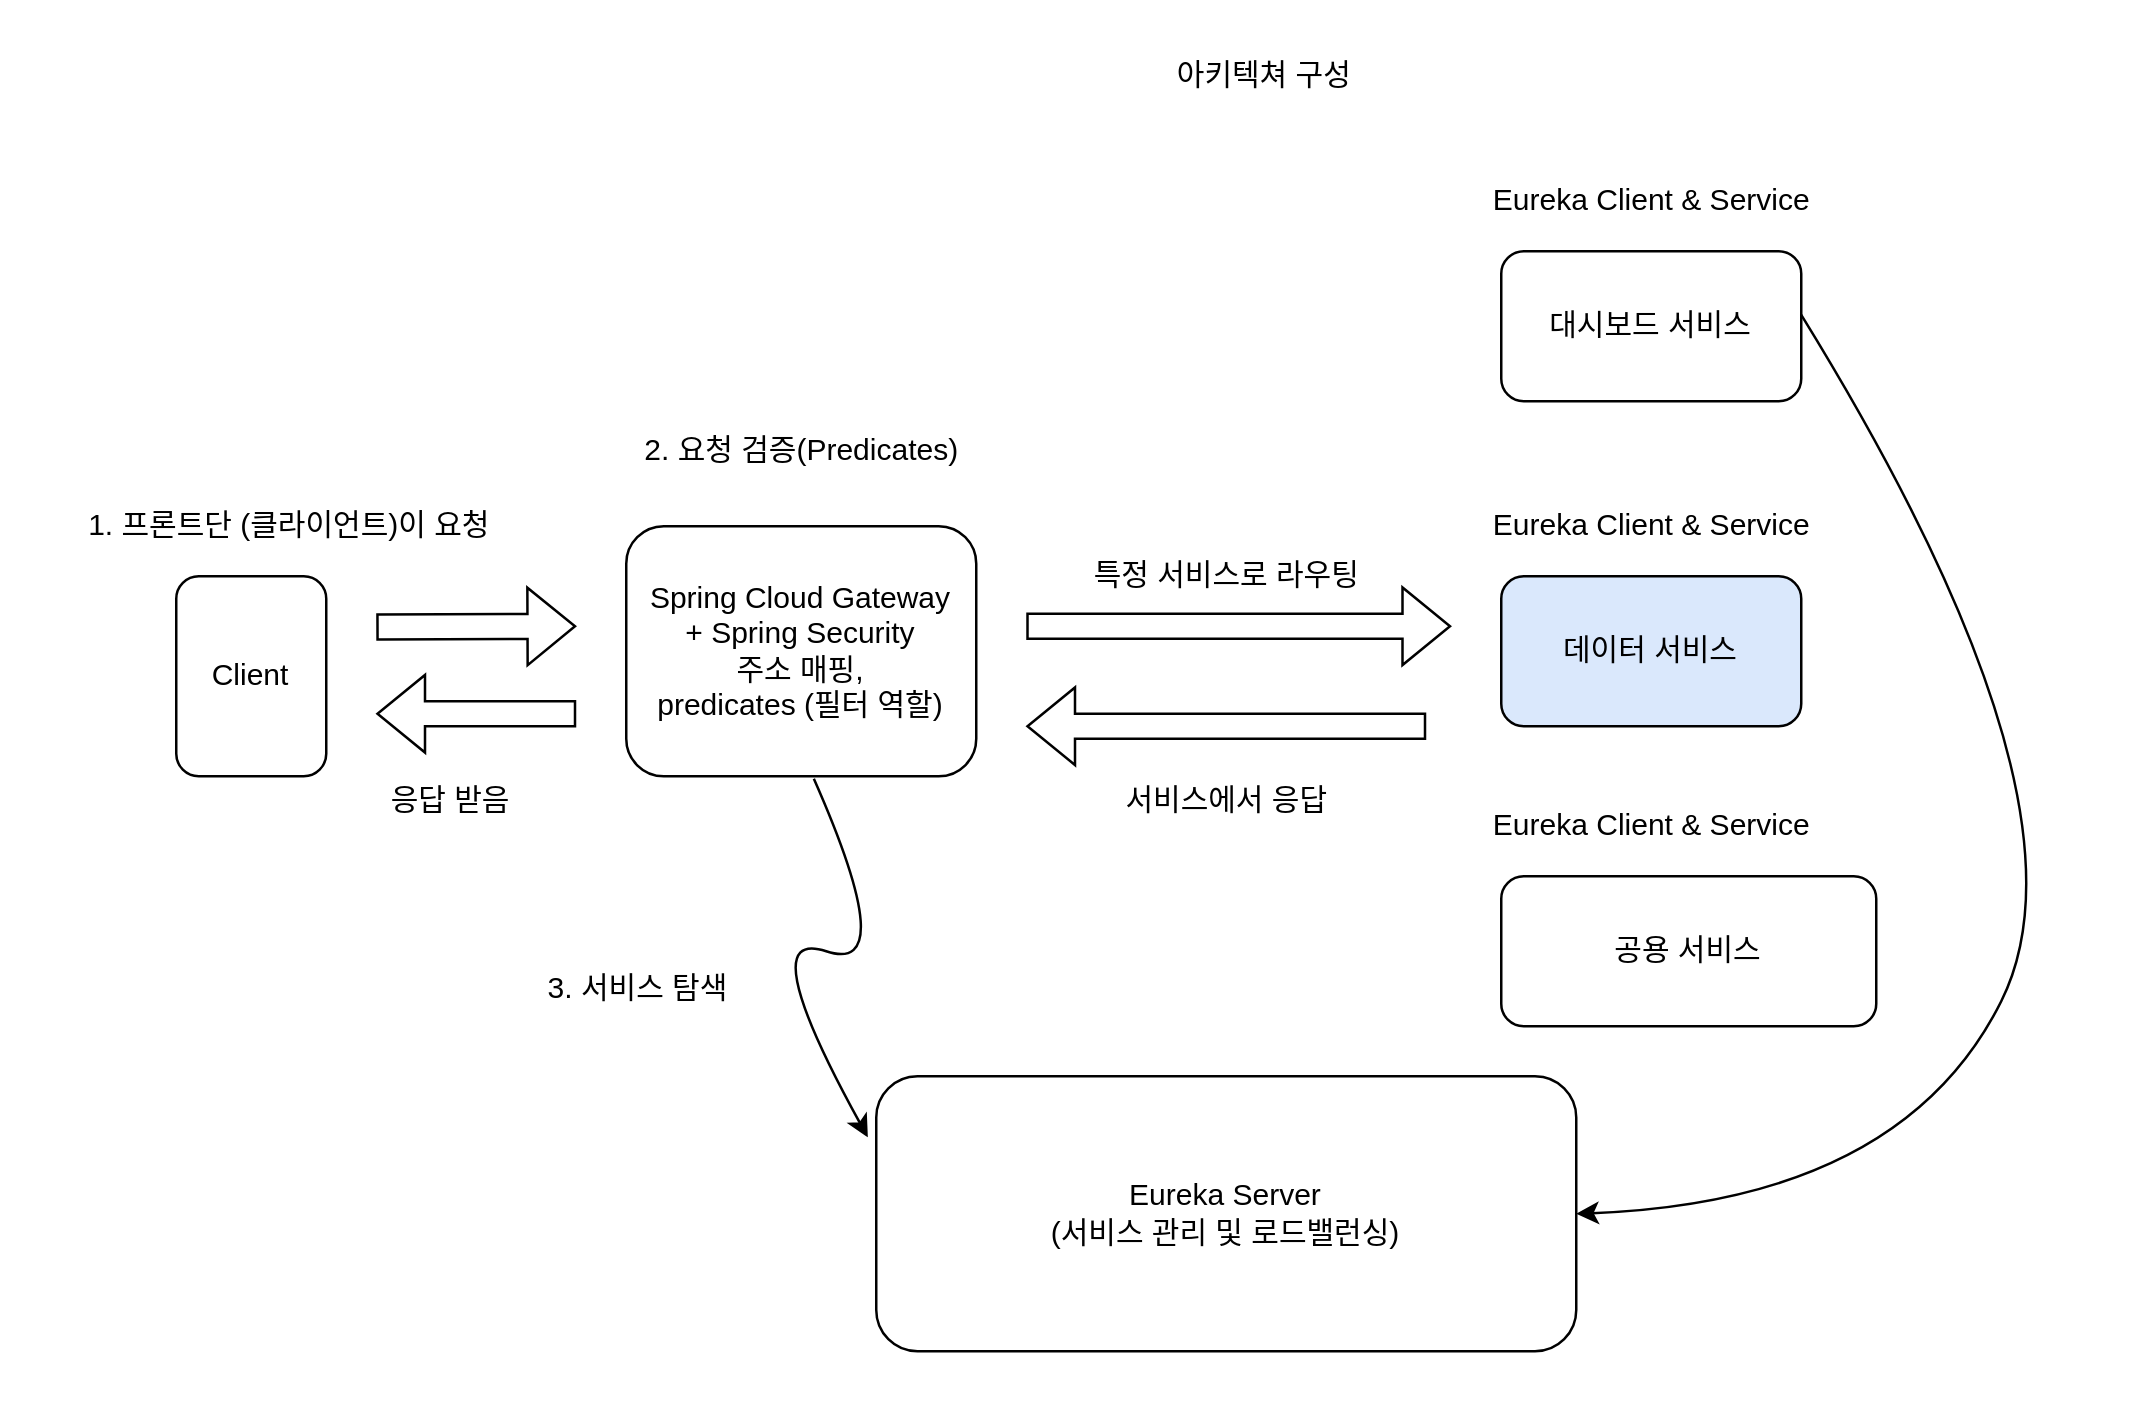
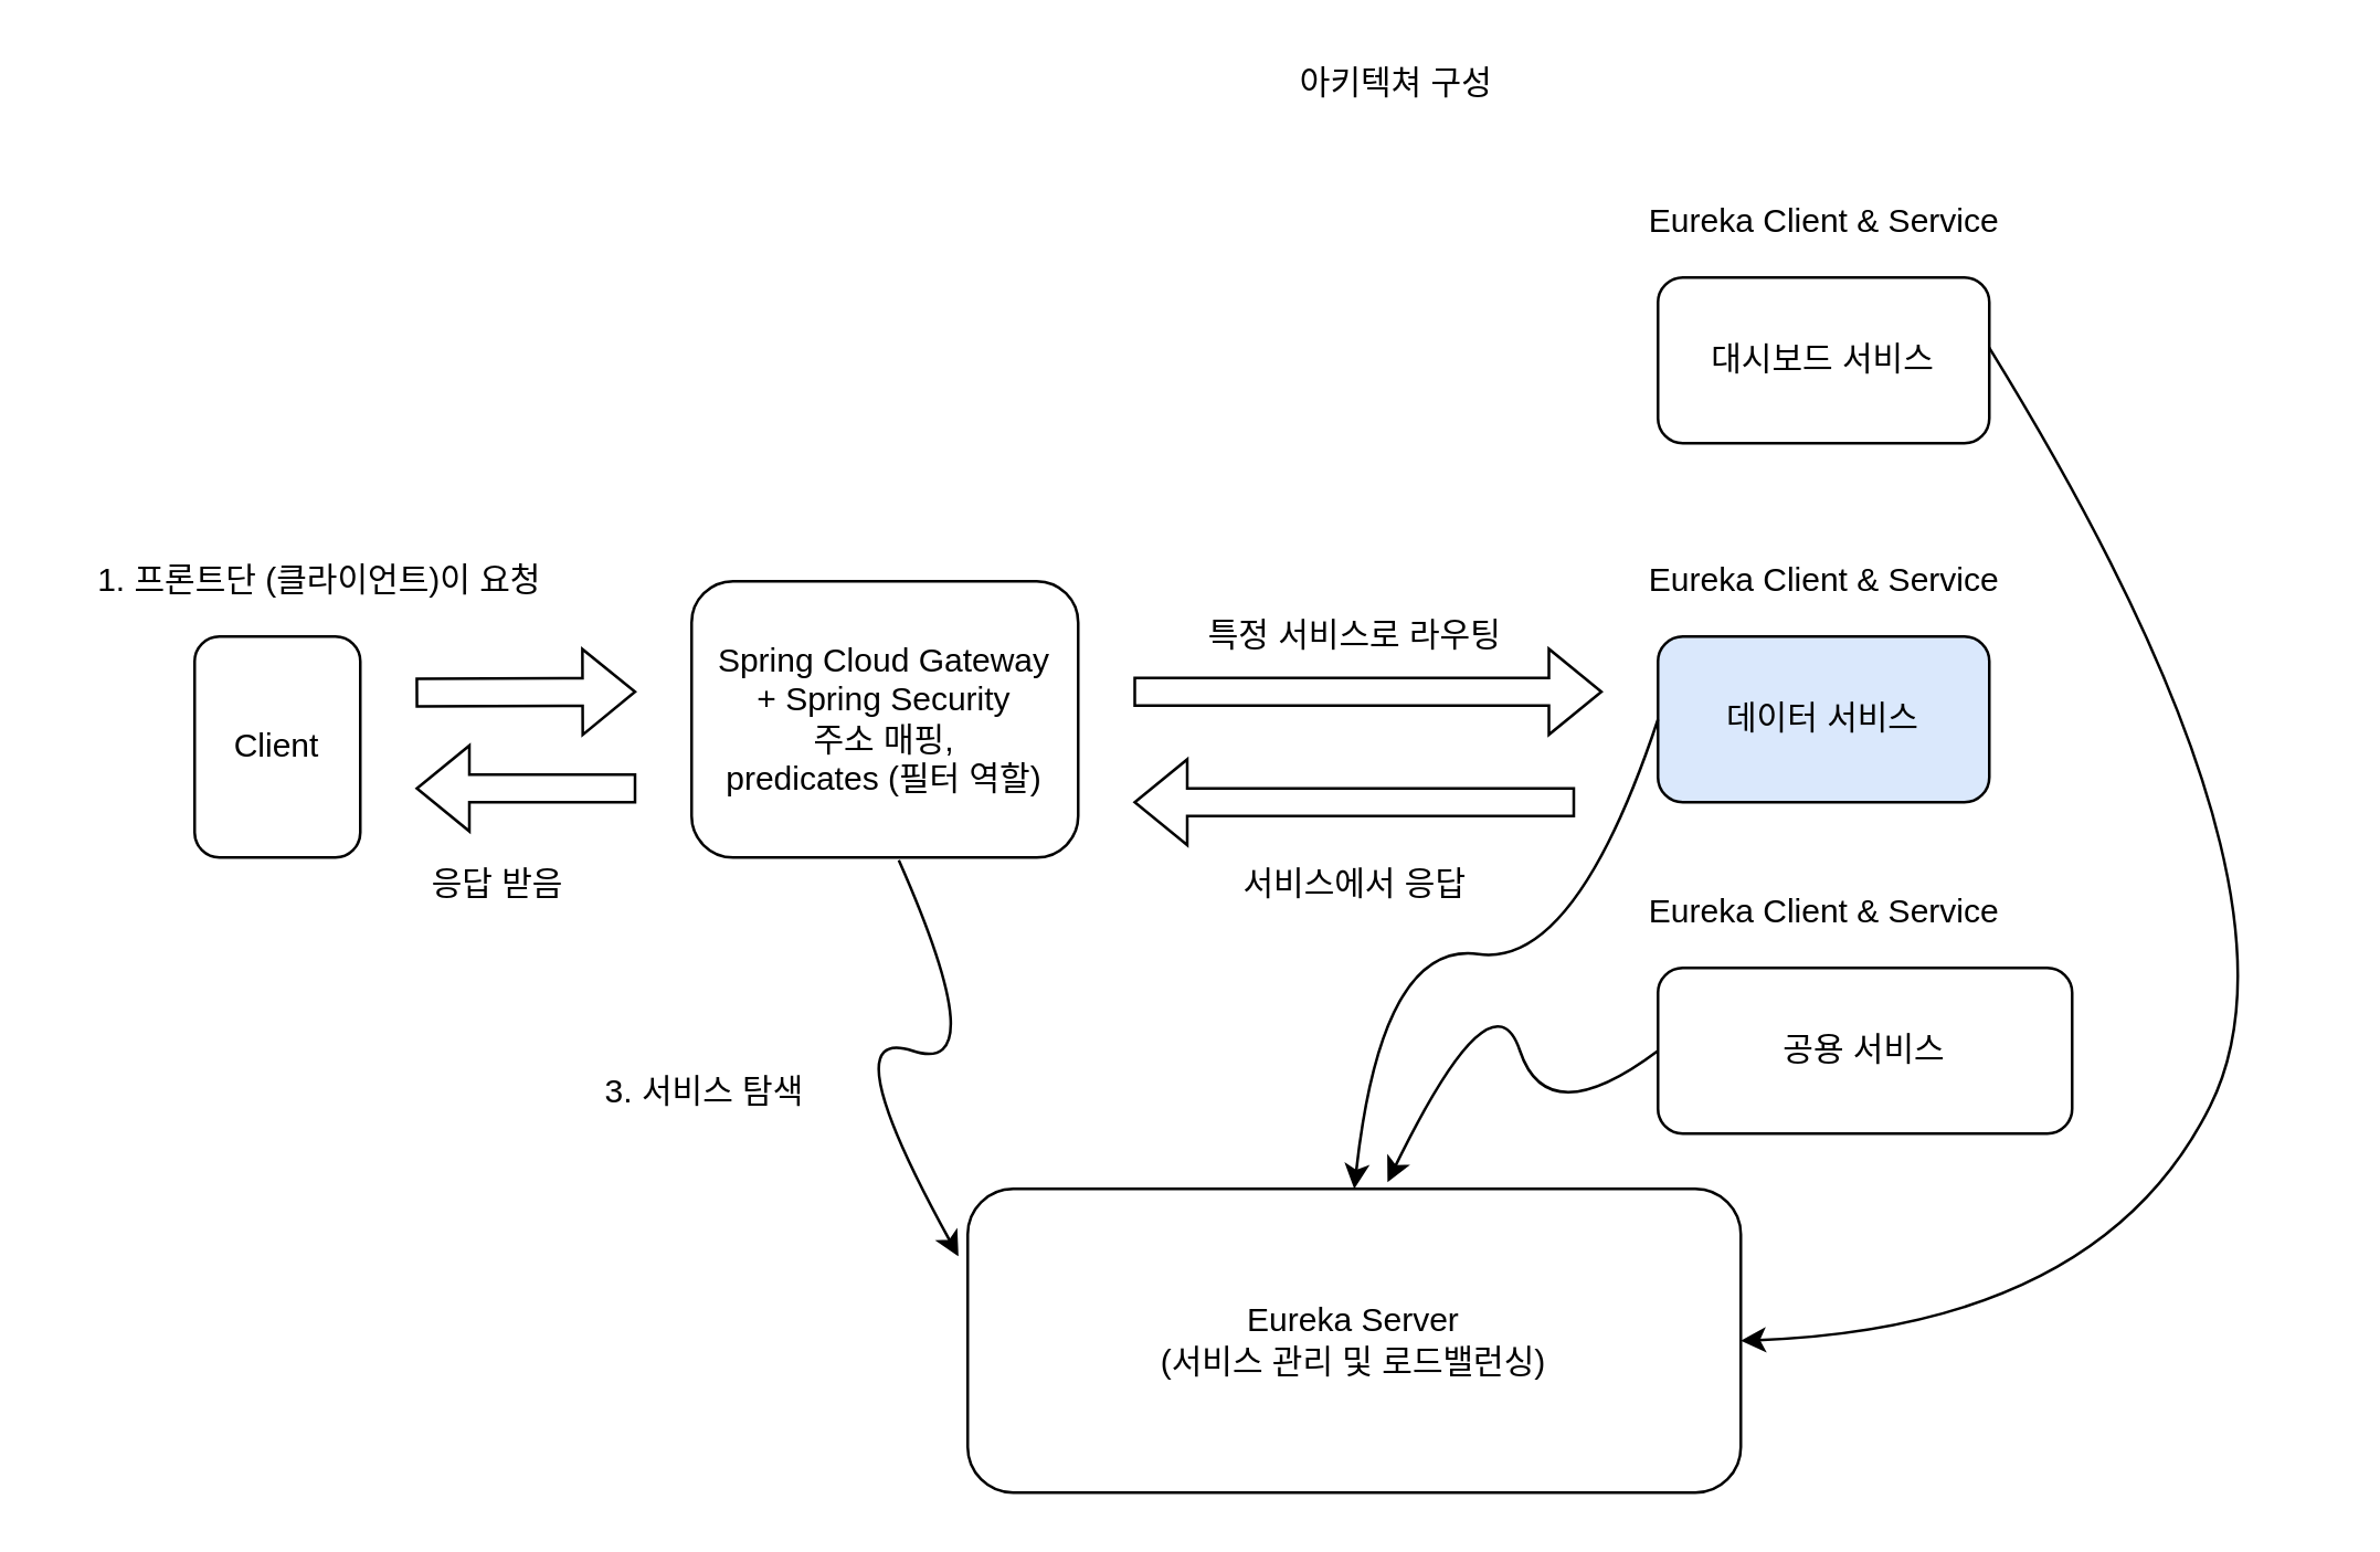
  <mxCell id="0" />
  <mxCell id="1" parent="0" />
  <mxCell id="2" value="아키텍쳐 구성" style="text;html=1;align=center;verticalAlign=middle;resizable=0;points=[];autosize=1;strokeColor=none;fillColor=none;" vertex="1" parent="1"><mxGeometry x="460" y="20" width="90" height="20" as="geometry" /></mxCell>
  <mxCell id="3" value="" style="shape=flexArrow;endArrow=classic;html=1;rounded=0;" edge="1" parent="1"><mxGeometry width="50" height="50" relative="1" as="geometry"><mxPoint x="150" y="250.29" as="sourcePoint" /><mxPoint x="230" y="250" as="targetPoint" /></mxGeometry></mxCell>
  <mxCell id="4" value="Client" style="rounded=1;whiteSpace=wrap;html=1;" vertex="1" parent="1"><mxGeometry x="70" y="230" width="60" height="80" as="geometry" /></mxCell>
  <mxCell id="5" value="Spring Cloud Gateway&lt;br&gt;+ Spring Security&lt;br&gt;주소 매핑,&lt;br&gt;predicates (필터 역할)" style="rounded=1;whiteSpace=wrap;html=1;" vertex="1" parent="1"><mxGeometry x="250" y="210" width="140" height="100" as="geometry" /></mxCell>
  <mxCell id="6" value="" style="shape=flexArrow;endArrow=classic;html=1;rounded=0;" edge="1" parent="1"><mxGeometry width="50" height="50" relative="1" as="geometry"><mxPoint x="410" y="250" as="sourcePoint" /><mxPoint x="580" y="250" as="targetPoint" /></mxGeometry></mxCell>
  <mxCell id="7" value="특정 서비스로 라우팅" style="text;html=1;align=center;verticalAlign=middle;resizable=0;points=[];autosize=1;strokeColor=none;fillColor=none;" vertex="1" parent="1"><mxGeometry x="425" y="220" width="130" height="20" as="geometry" /></mxCell>
  <mxCell id="8" value="Eureka Server&lt;br&gt;(서비스 관리 및 로드밸런싱)" style="rounded=1;whiteSpace=wrap;html=1;" vertex="1" parent="1"><mxGeometry x="350" y="430" width="280" height="110" as="geometry" /></mxCell>
  <mxCell id="9" value="1. 프론트단 (클라이언트)이 요청" style="text;html=1;align=center;verticalAlign=middle;resizable=0;points=[];autosize=1;strokeColor=none;fillColor=none;" vertex="1" parent="1"><mxGeometry x="20" y="200" width="190" height="20" as="geometry" /></mxCell>
- <mxCell id="10" value="2. 요청 검증(Predicates)" style="text;html=1;align=center;verticalAlign=middle;resizable=0;points=[];autosize=1;strokeColor=none;fillColor=none;" vertex="1" parent="1"><mxGeometry x="250" y="170" width="140" height="20" as="geometry" /></mxCell>
  <mxCell id="11" value="" style="curved=1;endArrow=classic;html=1;rounded=0;entryX=-0.012;entryY=0.222;entryDx=0;entryDy=0;entryPerimeter=0;exitX=0.536;exitY=1.01;exitDx=0;exitDy=0;exitPerimeter=0;" edge="1" parent="1" source="5" target="8"><mxGeometry width="50" height="50" relative="1" as="geometry"><mxPoint x="100" y="300" as="sourcePoint" /><mxPoint x="210" y="420" as="targetPoint" /><Array as="points"><mxPoint x="360" y="390" /><mxPoint x="300" y="370" /></Array></mxGeometry></mxCell>
  <mxCell id="12" value="3. 서비스 탐색" style="text;html=1;strokeColor=none;fillColor=none;align=center;verticalAlign=middle;whiteSpace=wrap;rounded=0;" vertex="1" parent="1"><mxGeometry x="200" y="380" width="110" height="30" as="geometry" /></mxCell>
  <mxCell id="13" value="대시보드 서비스" style="rounded=1;whiteSpace=wrap;html=1;" vertex="1" parent="1"><mxGeometry x="600" y="100" width="120" height="60" as="geometry" /></mxCell>
  <mxCell id="14" value="데이터 서비스" style="rounded=1;whiteSpace=wrap;html=1;fillColor=#dae8fc;" vertex="1" parent="1"><mxGeometry x="600" y="230" width="120" height="60" as="geometry" /></mxCell>
  <mxCell id="15" value="공용 서비스" style="rounded=1;whiteSpace=wrap;html=1;" vertex="1" parent="1"><mxGeometry x="600" y="350" width="150" height="60" as="geometry" /></mxCell>
+ <mxCell id="16" value="" style="curved=1;endArrow=classic;html=1;rounded=0;exitX=0;exitY=0.5;exitDx=0;exitDy=0;entryX=0.543;entryY=-0.022;entryDx=0;entryDy=0;entryPerimeter=0;" edge="1" parent="1" source="15" target="8"><mxGeometry width="50" height="50" relative="1" as="geometry"><mxPoint x="580" y="400" as="sourcePoint" /><mxPoint x="630" y="350" as="targetPoint" /><Array as="points"><mxPoint x="560" y="410" /><mxPoint x="540" y="350" /></Array></mxGeometry></mxCell>
  <mxCell id="17" value="Eureka Client &amp;amp; Service" style="text;html=1;align=center;verticalAlign=middle;resizable=0;points=[];autosize=1;strokeColor=none;fillColor=none;" vertex="1" parent="1"><mxGeometry x="590" y="320" width="140" height="20" as="geometry" /></mxCell>
  <mxCell id="18" value="Eureka Client &amp;amp; Service" style="text;html=1;align=center;verticalAlign=middle;resizable=0;points=[];autosize=1;strokeColor=none;fillColor=none;" vertex="1" parent="1"><mxGeometry x="590" y="200" width="140" height="20" as="geometry" /></mxCell>
  <mxCell id="19" value="Eureka Client &amp;amp; Service" style="text;html=1;align=center;verticalAlign=middle;resizable=0;points=[];autosize=1;strokeColor=none;fillColor=none;" vertex="1" parent="1"><mxGeometry x="590" y="70" width="140" height="20" as="geometry" /></mxCell>
+ <mxCell id="20" value="" style="curved=1;endArrow=classic;html=1;rounded=0;entryX=0.5;entryY=0;entryDx=0;entryDy=0;exitX=0;exitY=0.5;exitDx=0;exitDy=0;" edge="1" parent="1" source="14" target="8"><mxGeometry width="50" height="50" relative="1" as="geometry"><mxPoint x="440" y="390" as="sourcePoint" /><mxPoint x="490" y="340" as="targetPoint" /><Array as="points"><mxPoint x="570" y="350" /><mxPoint x="500" y="340" /></Array></mxGeometry></mxCell>
  <mxCell id="21" value="" style="curved=1;endArrow=classic;html=1;rounded=0;entryX=1;entryY=0.5;entryDx=0;entryDy=0;exitX=0.999;exitY=0.421;exitDx=0;exitDy=0;exitPerimeter=0;" edge="1" parent="1" source="13" target="8"><mxGeometry width="50" height="50" relative="1" as="geometry"><mxPoint x="780" y="460" as="sourcePoint" /><mxPoint x="790" y="350" as="targetPoint" /><Array as="points"><mxPoint x="840" y="320" /><mxPoint x="760" y="480" /></Array></mxGeometry></mxCell>
  <mxCell id="22" value="" style="shape=flexArrow;endArrow=classic;html=1;rounded=0;" edge="1" parent="1"><mxGeometry width="50" height="50" relative="1" as="geometry"><mxPoint x="570" y="290" as="sourcePoint" /><mxPoint x="410" y="290" as="targetPoint" /></mxGeometry></mxCell>
  <mxCell id="23" value="서비스에서 응답" style="text;html=1;align=center;verticalAlign=middle;resizable=0;points=[];autosize=1;strokeColor=none;fillColor=none;" vertex="1" parent="1"><mxGeometry x="440" y="310" width="100" height="20" as="geometry" /></mxCell>
  <mxCell id="24" value="응답 받음" style="text;html=1;strokeColor=none;fillColor=none;align=center;verticalAlign=middle;whiteSpace=wrap;rounded=0;" vertex="1" parent="1"><mxGeometry x="150" y="305" width="60" height="30" as="geometry" /></mxCell>
  <mxCell id="25" value="" style="shape=flexArrow;endArrow=classic;html=1;rounded=0;" edge="1" parent="1"><mxGeometry width="50" height="50" relative="1" as="geometry"><mxPoint x="230" y="285" as="sourcePoint" /><mxPoint x="150" y="285" as="targetPoint" /></mxGeometry></mxCell>
